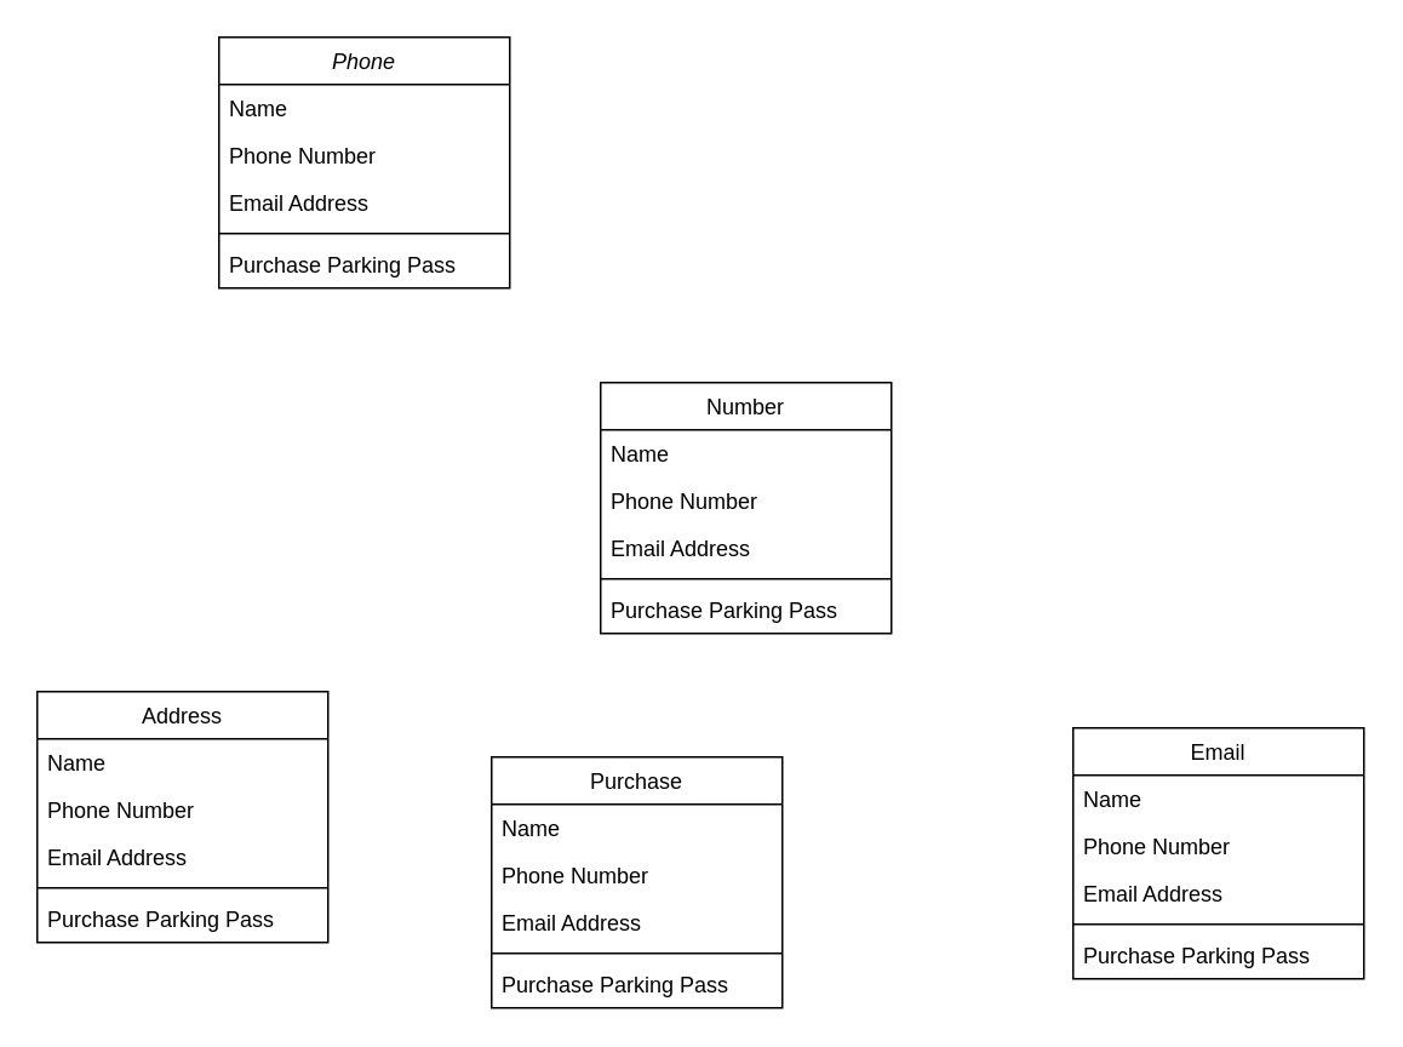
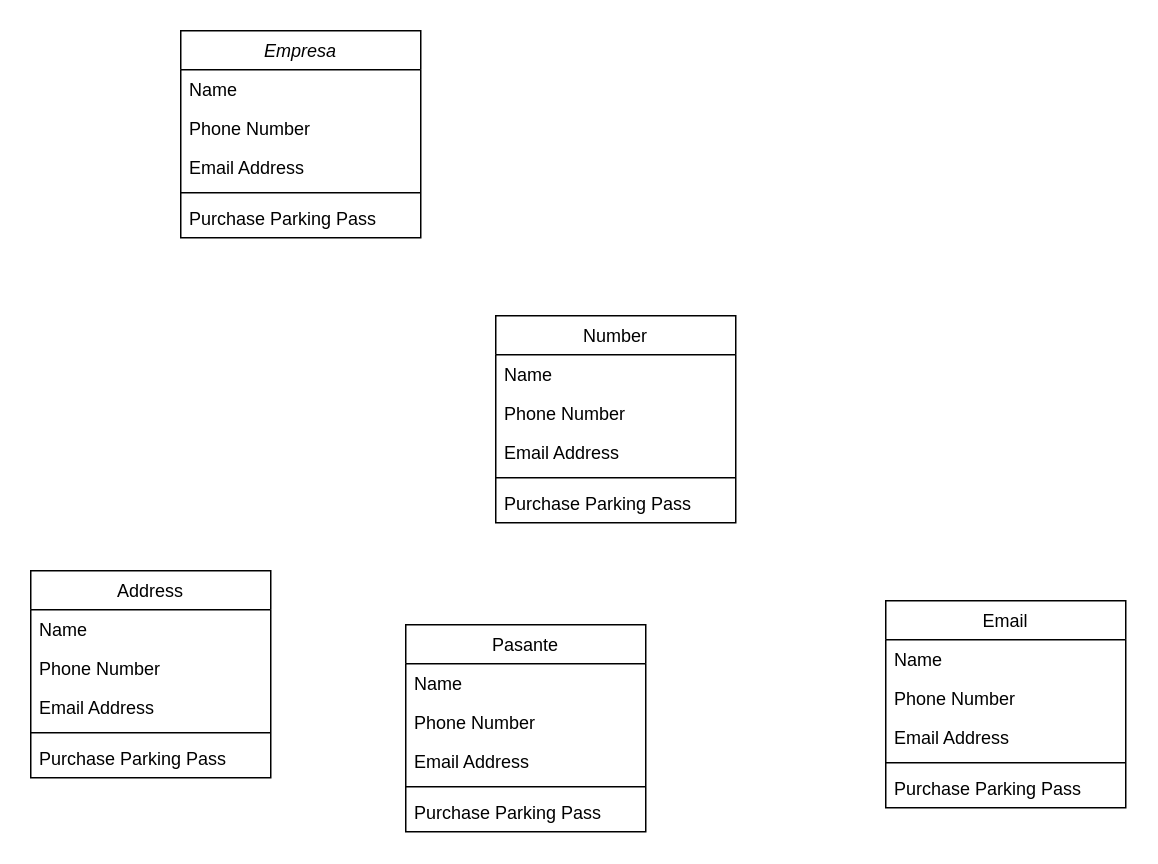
  <mxCell id="0" />
  <mxCell id="1" parent="0" />
- <mxCell id="2" value="Phone" style="swimlane;fontStyle=2;align=center;verticalAlign=top;childLayout=stackLayout;horizontal=1;startSize=26;horizontalStack=0;resizeParent=1;resizeLast=0;collapsible=1;marginBottom=0;rounded=0;shadow=0;strokeWidth=1;" parent="1" vertex="1"><mxGeometry x="120" y="20" width="160" height="138" as="geometry"><mxRectangle x="230" y="140" width="160" height="26" as="alternateBounds" /></mxGeometry></mxCell>
+ <mxCell id="2" value="Empresa" style="swimlane;fontStyle=2;align=center;verticalAlign=top;childLayout=stackLayout;horizontal=1;startSize=26;horizontalStack=0;resizeParent=1;resizeLast=0;collapsible=1;marginBottom=0;rounded=0;shadow=0;strokeWidth=1;" parent="1" vertex="1"><mxGeometry x="120" y="20" width="160" height="138" as="geometry"><mxRectangle x="230" y="140" width="160" height="26" as="alternateBounds" /></mxGeometry></mxCell>
  <mxCell id="3" value="Name" style="text;align=left;verticalAlign=top;spacingLeft=4;spacingRight=4;overflow=hidden;rotatable=0;points=[[0,0.5],[1,0.5]];portConstraint=eastwest;" parent="2" vertex="1"><mxGeometry y="26" width="160" height="26" as="geometry" /></mxCell>
  <mxCell id="4" value="Phone Number" style="text;align=left;verticalAlign=top;spacingLeft=4;spacingRight=4;overflow=hidden;rotatable=0;points=[[0,0.5],[1,0.5]];portConstraint=eastwest;rounded=0;shadow=0;html=0;" parent="2" vertex="1"><mxGeometry y="52" width="160" height="26" as="geometry" /></mxCell>
  <mxCell id="5" value="Email Address" style="text;align=left;verticalAlign=top;spacingLeft=4;spacingRight=4;overflow=hidden;rotatable=0;points=[[0,0.5],[1,0.5]];portConstraint=eastwest;rounded=0;shadow=0;html=0;" parent="2" vertex="1"><mxGeometry y="78" width="160" height="26" as="geometry" /></mxCell>
  <mxCell id="6" value="" style="line;html=1;strokeWidth=1;align=left;verticalAlign=middle;spacingTop=-1;spacingLeft=3;spacingRight=3;rotatable=0;labelPosition=right;points=[];portConstraint=eastwest;" parent="2" vertex="1"><mxGeometry y="104" width="160" height="8" as="geometry" /></mxCell>
  <mxCell id="7" value="Purchase Parking Pass" style="text;align=left;verticalAlign=top;spacingLeft=4;spacingRight=4;overflow=hidden;rotatable=0;points=[[0,0.5],[1,0.5]];portConstraint=eastwest;" parent="2" vertex="1"><mxGeometry y="112" width="160" height="26" as="geometry" /></mxCell>
  <mxCell id="8" value="Number" style="swimlane;fontStyle=0;align=center;verticalAlign=top;childLayout=stackLayout;horizontal=1;startSize=26;horizontalStack=0;resizeParent=1;resizeLast=0;collapsible=1;marginBottom=0;rounded=0;shadow=0;strokeWidth=1;" vertex="1" parent="1"><mxGeometry x="330" y="210" width="160" height="138" as="geometry"><mxRectangle x="230" y="140" width="160" height="26" as="alternateBounds" /></mxGeometry></mxCell>
  <mxCell id="9" value="Name" style="text;align=left;verticalAlign=top;spacingLeft=4;spacingRight=4;overflow=hidden;rotatable=0;points=[[0,0.5],[1,0.5]];portConstraint=eastwest;" vertex="1" parent="8"><mxGeometry y="26" width="160" height="26" as="geometry" /></mxCell>
  <mxCell id="10" value="Phone Number" style="text;align=left;verticalAlign=top;spacingLeft=4;spacingRight=4;overflow=hidden;rotatable=0;points=[[0,0.5],[1,0.5]];portConstraint=eastwest;rounded=0;shadow=0;html=0;" vertex="1" parent="8"><mxGeometry y="52" width="160" height="26" as="geometry" /></mxCell>
  <mxCell id="11" value="Email Address" style="text;align=left;verticalAlign=top;spacingLeft=4;spacingRight=4;overflow=hidden;rotatable=0;points=[[0,0.5],[1,0.5]];portConstraint=eastwest;rounded=0;shadow=0;html=0;" vertex="1" parent="8"><mxGeometry y="78" width="160" height="26" as="geometry" /></mxCell>
  <mxCell id="12" value="" style="line;html=1;strokeWidth=1;align=left;verticalAlign=middle;spacingTop=-1;spacingLeft=3;spacingRight=3;rotatable=0;labelPosition=right;points=[];portConstraint=eastwest;" vertex="1" parent="8"><mxGeometry y="104" width="160" height="8" as="geometry" /></mxCell>
  <mxCell id="13" value="Purchase Parking Pass" style="text;align=left;verticalAlign=top;spacingLeft=4;spacingRight=4;overflow=hidden;rotatable=0;points=[[0,0.5],[1,0.5]];portConstraint=eastwest;" vertex="1" parent="8"><mxGeometry y="112" width="160" height="26" as="geometry" /></mxCell>
  <mxCell id="14" value="Address" style="swimlane;fontStyle=0;align=center;verticalAlign=top;childLayout=stackLayout;horizontal=1;startSize=26;horizontalStack=0;resizeParent=1;resizeLast=0;collapsible=1;marginBottom=0;rounded=0;shadow=0;strokeWidth=1;" vertex="1" parent="1"><mxGeometry x="20" y="380" width="160" height="138" as="geometry"><mxRectangle x="230" y="140" width="160" height="26" as="alternateBounds" /></mxGeometry></mxCell>
  <mxCell id="15" value="Name" style="text;align=left;verticalAlign=top;spacingLeft=4;spacingRight=4;overflow=hidden;rotatable=0;points=[[0,0.5],[1,0.5]];portConstraint=eastwest;" vertex="1" parent="14"><mxGeometry y="26" width="160" height="26" as="geometry" /></mxCell>
  <mxCell id="16" value="Phone Number" style="text;align=left;verticalAlign=top;spacingLeft=4;spacingRight=4;overflow=hidden;rotatable=0;points=[[0,0.5],[1,0.5]];portConstraint=eastwest;rounded=0;shadow=0;html=0;" vertex="1" parent="14"><mxGeometry y="52" width="160" height="26" as="geometry" /></mxCell>
  <mxCell id="17" value="Email Address" style="text;align=left;verticalAlign=top;spacingLeft=4;spacingRight=4;overflow=hidden;rotatable=0;points=[[0,0.5],[1,0.5]];portConstraint=eastwest;rounded=0;shadow=0;html=0;" vertex="1" parent="14"><mxGeometry y="78" width="160" height="26" as="geometry" /></mxCell>
  <mxCell id="18" value="" style="line;html=1;strokeWidth=1;align=left;verticalAlign=middle;spacingTop=-1;spacingLeft=3;spacingRight=3;rotatable=0;labelPosition=right;points=[];portConstraint=eastwest;" vertex="1" parent="14"><mxGeometry y="104" width="160" height="8" as="geometry" /></mxCell>
  <mxCell id="19" value="Purchase Parking Pass" style="text;align=left;verticalAlign=top;spacingLeft=4;spacingRight=4;overflow=hidden;rotatable=0;points=[[0,0.5],[1,0.5]];portConstraint=eastwest;" vertex="1" parent="14"><mxGeometry y="112" width="160" height="26" as="geometry" /></mxCell>
- <mxCell id="20" value="Purchase" style="swimlane;fontStyle=0;align=center;verticalAlign=top;childLayout=stackLayout;horizontal=1;startSize=26;horizontalStack=0;resizeParent=1;resizeLast=0;collapsible=1;marginBottom=0;rounded=0;shadow=0;strokeWidth=1;" vertex="1" parent="1"><mxGeometry x="270" y="416" width="160" height="138" as="geometry"><mxRectangle x="230" y="140" width="160" height="26" as="alternateBounds" /></mxGeometry></mxCell>
+ <mxCell id="20" value="Pasante" style="swimlane;fontStyle=0;align=center;verticalAlign=top;childLayout=stackLayout;horizontal=1;startSize=26;horizontalStack=0;resizeParent=1;resizeLast=0;collapsible=1;marginBottom=0;rounded=0;shadow=0;strokeWidth=1;" vertex="1" parent="1"><mxGeometry x="270" y="416" width="160" height="138" as="geometry"><mxRectangle x="230" y="140" width="160" height="26" as="alternateBounds" /></mxGeometry></mxCell>
  <mxCell id="21" value="Name" style="text;align=left;verticalAlign=top;spacingLeft=4;spacingRight=4;overflow=hidden;rotatable=0;points=[[0,0.5],[1,0.5]];portConstraint=eastwest;" vertex="1" parent="20"><mxGeometry y="26" width="160" height="26" as="geometry" /></mxCell>
  <mxCell id="22" value="Phone Number" style="text;align=left;verticalAlign=top;spacingLeft=4;spacingRight=4;overflow=hidden;rotatable=0;points=[[0,0.5],[1,0.5]];portConstraint=eastwest;rounded=0;shadow=0;html=0;" vertex="1" parent="20"><mxGeometry y="52" width="160" height="26" as="geometry" /></mxCell>
  <mxCell id="23" value="Email Address" style="text;align=left;verticalAlign=top;spacingLeft=4;spacingRight=4;overflow=hidden;rotatable=0;points=[[0,0.5],[1,0.5]];portConstraint=eastwest;rounded=0;shadow=0;html=0;" vertex="1" parent="20"><mxGeometry y="78" width="160" height="26" as="geometry" /></mxCell>
  <mxCell id="24" value="" style="line;html=1;strokeWidth=1;align=left;verticalAlign=middle;spacingTop=-1;spacingLeft=3;spacingRight=3;rotatable=0;labelPosition=right;points=[];portConstraint=eastwest;" vertex="1" parent="20"><mxGeometry y="104" width="160" height="8" as="geometry" /></mxCell>
  <mxCell id="25" value="Purchase Parking Pass" style="text;align=left;verticalAlign=top;spacingLeft=4;spacingRight=4;overflow=hidden;rotatable=0;points=[[0,0.5],[1,0.5]];portConstraint=eastwest;" vertex="1" parent="20"><mxGeometry y="112" width="160" height="26" as="geometry" /></mxCell>
  <mxCell id="26" value="Email" style="swimlane;fontStyle=0;align=center;verticalAlign=top;childLayout=stackLayout;horizontal=1;startSize=26;horizontalStack=0;resizeParent=1;resizeLast=0;collapsible=1;marginBottom=0;rounded=0;shadow=0;strokeWidth=1;" vertex="1" parent="1"><mxGeometry x="590" y="400" width="160" height="138" as="geometry"><mxRectangle x="230" y="140" width="160" height="26" as="alternateBounds" /></mxGeometry></mxCell>
  <mxCell id="27" value="Name" style="text;align=left;verticalAlign=top;spacingLeft=4;spacingRight=4;overflow=hidden;rotatable=0;points=[[0,0.5],[1,0.5]];portConstraint=eastwest;" vertex="1" parent="26"><mxGeometry y="26" width="160" height="26" as="geometry" /></mxCell>
  <mxCell id="28" value="Phone Number" style="text;align=left;verticalAlign=top;spacingLeft=4;spacingRight=4;overflow=hidden;rotatable=0;points=[[0,0.5],[1,0.5]];portConstraint=eastwest;rounded=0;shadow=0;html=0;" vertex="1" parent="26"><mxGeometry y="52" width="160" height="26" as="geometry" /></mxCell>
  <mxCell id="29" value="Email Address" style="text;align=left;verticalAlign=top;spacingLeft=4;spacingRight=4;overflow=hidden;rotatable=0;points=[[0,0.5],[1,0.5]];portConstraint=eastwest;rounded=0;shadow=0;html=0;" vertex="1" parent="26"><mxGeometry y="78" width="160" height="26" as="geometry" /></mxCell>
  <mxCell id="30" value="" style="line;html=1;strokeWidth=1;align=left;verticalAlign=middle;spacingTop=-1;spacingLeft=3;spacingRight=3;rotatable=0;labelPosition=right;points=[];portConstraint=eastwest;" vertex="1" parent="26"><mxGeometry y="104" width="160" height="8" as="geometry" /></mxCell>
  <mxCell id="31" value="Purchase Parking Pass" style="text;align=left;verticalAlign=top;spacingLeft=4;spacingRight=4;overflow=hidden;rotatable=0;points=[[0,0.5],[1,0.5]];portConstraint=eastwest;" vertex="1" parent="26"><mxGeometry y="112" width="160" height="26" as="geometry" /></mxCell>
